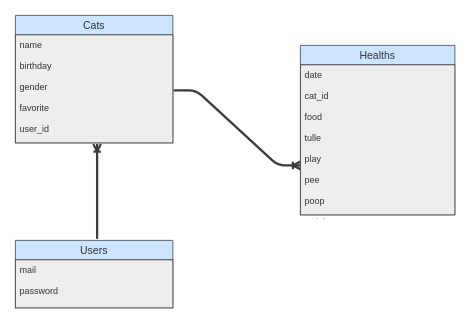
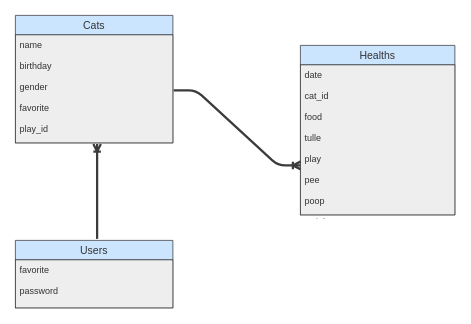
  <mxCell id="0" />
  <mxCell id="1" parent="0" />
  <mxCell id="2" value="Cats" style="swimlane;fontStyle=0;childLayout=stackLayout;horizontal=1;startSize=26;horizontalStack=0;resizeParent=1;resizeParentMax=0;resizeLast=0;collapsible=1;marginBottom=0;align=center;fontSize=14;fillColor=#cce5ff;strokeColor=#36393d;strokeWidth=1;fontColor=#333333;" vertex="1" parent="1"><mxGeometry x="20" y="20" width="210" height="170" as="geometry" /></mxCell>
- <mxCell id="3" value="name&#10;&#10;birthday&#10;&#10;gender&#10;&#10;favorite&#10;&#10;user_id" style="text;strokeColor=#36393d;fillColor=#eeeeee;spacingLeft=4;spacingRight=4;overflow=hidden;rotatable=0;points=[[0,0.5],[1,0.5]];portConstraint=eastwest;fontSize=12;fontColor=#333333;" vertex="1" parent="2"><mxGeometry y="26" width="210" height="144" as="geometry" /></mxCell>
+ <mxCell id="3" value="name&#10;&#10;birthday&#10;&#10;gender&#10;&#10;favorite&#10;&#10;play_id" style="text;strokeColor=#36393d;fillColor=#eeeeee;spacingLeft=4;spacingRight=4;overflow=hidden;rotatable=0;points=[[0,0.5],[1,0.5]];portConstraint=eastwest;fontSize=12;fontColor=#333333;" vertex="1" parent="2"><mxGeometry y="26" width="210" height="144" as="geometry" /></mxCell>
  <mxCell id="4" value="Healths" style="swimlane;fontStyle=0;childLayout=stackLayout;horizontal=1;startSize=26;horizontalStack=0;resizeParent=1;resizeParentMax=0;resizeLast=0;collapsible=1;marginBottom=0;align=center;fontSize=14;fillColor=#cce5ff;strokeColor=#36393d;labelBackgroundColor=none;strokeWidth=1;fontColor=#333333;" vertex="1" parent="1"><mxGeometry x="400" y="60" width="206" height="226" as="geometry" /></mxCell>
  <mxCell id="5" value="date&#10;&#10;cat_id&#10;&#10;food&#10;&#10;tulle&#10;&#10;play&#10;&#10;pee&#10;&#10;poop&#10;&#10;weight&#10;&#10;comment&#10;&#10;" style="text;strokeColor=#36393d;fillColor=#eeeeee;spacingLeft=4;spacingRight=4;overflow=hidden;rotatable=0;points=[[0,0.5],[1,0.5]];portConstraint=eastwest;fontSize=12;strokeWidth=1;fontColor=#333333;" vertex="1" parent="4"><mxGeometry y="26" width="206" height="200" as="geometry" /></mxCell>
  <mxCell id="6" value="Users" style="swimlane;fontStyle=0;childLayout=stackLayout;horizontal=1;startSize=26;horizontalStack=0;resizeParent=1;resizeParentMax=0;resizeLast=0;collapsible=1;marginBottom=0;align=center;fontSize=14;fillColor=#cce5ff;strokeColor=#36393d;strokeWidth=1;fontColor=#333333;" vertex="1" parent="1"><mxGeometry x="20" y="320" width="210" height="90" as="geometry" /></mxCell>
- <mxCell id="7" value="mail&#10;&#10;password" style="text;strokeColor=#36393d;fillColor=#eeeeee;spacingLeft=4;spacingRight=4;overflow=hidden;rotatable=0;points=[[0,0.5],[1,0.5]];portConstraint=eastwest;fontSize=12;fontColor=#333333;" vertex="1" parent="6"><mxGeometry y="26" width="210" height="64" as="geometry" /></mxCell>
+ <mxCell id="7" value="favorite&#10;&#10;password" style="text;strokeColor=#36393d;fillColor=#eeeeee;spacingLeft=4;spacingRight=4;overflow=hidden;rotatable=0;points=[[0,0.5],[1,0.5]];portConstraint=eastwest;fontSize=12;fontColor=#333333;" vertex="1" parent="6"><mxGeometry y="26" width="210" height="64" as="geometry" /></mxCell>
  <mxCell id="8" value="" style="fontSize=12;html=1;endArrow=ERoneToMany;entryX=0.519;entryY=1.011;entryDx=0;entryDy=0;entryPerimeter=0;strokeWidth=3;strokeColor=#3B3B3B;" edge="1" parent="1" target="3"><mxGeometry width="100" height="100" relative="1" as="geometry"><mxPoint x="129" y="318" as="sourcePoint" /><mxPoint x="410" y="220" as="targetPoint" /></mxGeometry></mxCell>
  <mxCell id="9" value="" style="edgeStyle=entityRelationEdgeStyle;fontSize=12;html=1;endArrow=ERoneToMany;strokeWidth=3;strokeColor=#3B3B3B;" edge="1" parent="1"><mxGeometry width="100" height="100" relative="1" as="geometry"><mxPoint x="231" y="120" as="sourcePoint" /><mxPoint x="400" y="220" as="targetPoint" /></mxGeometry></mxCell>
